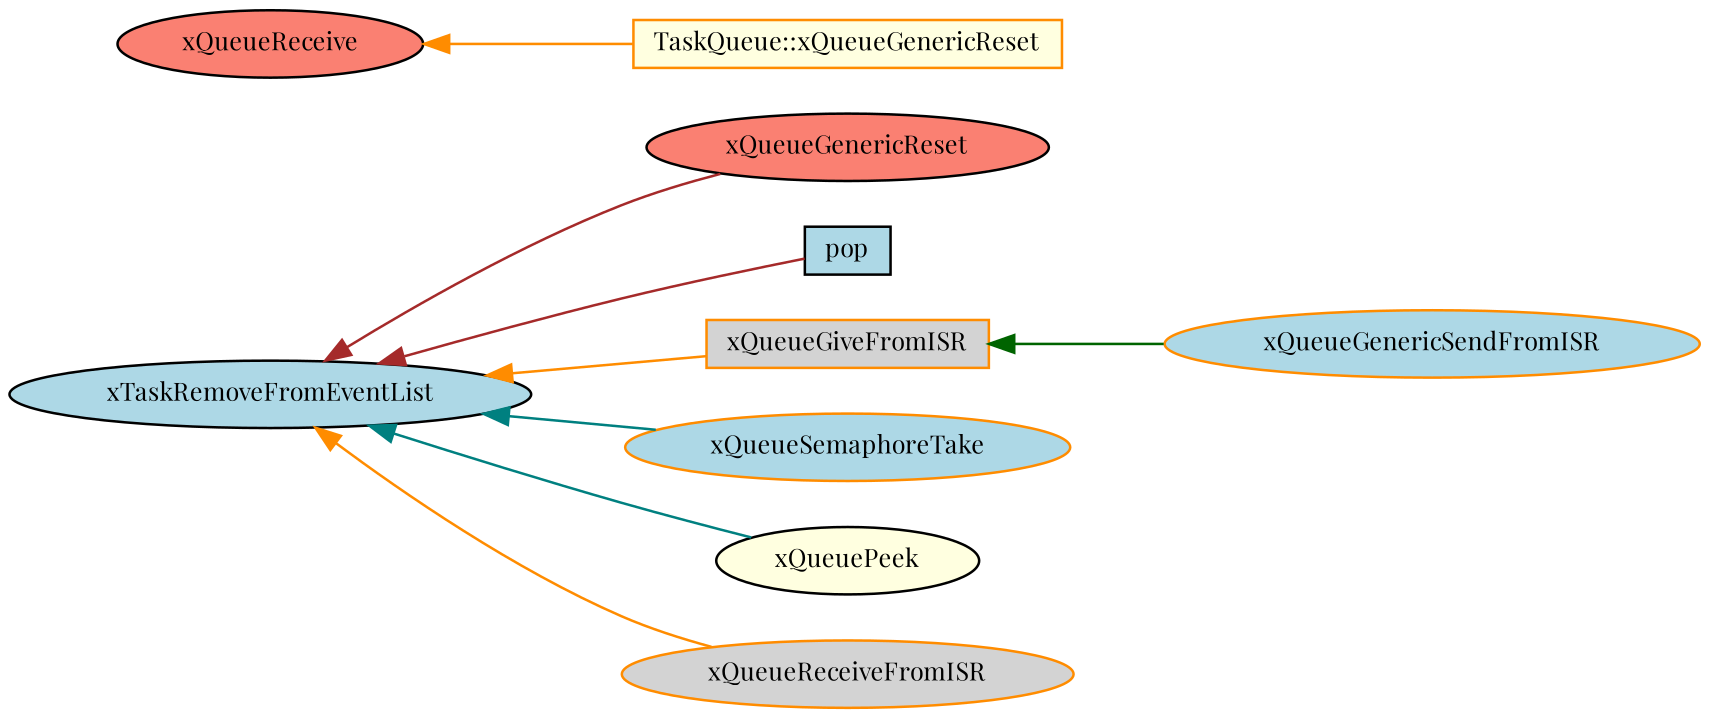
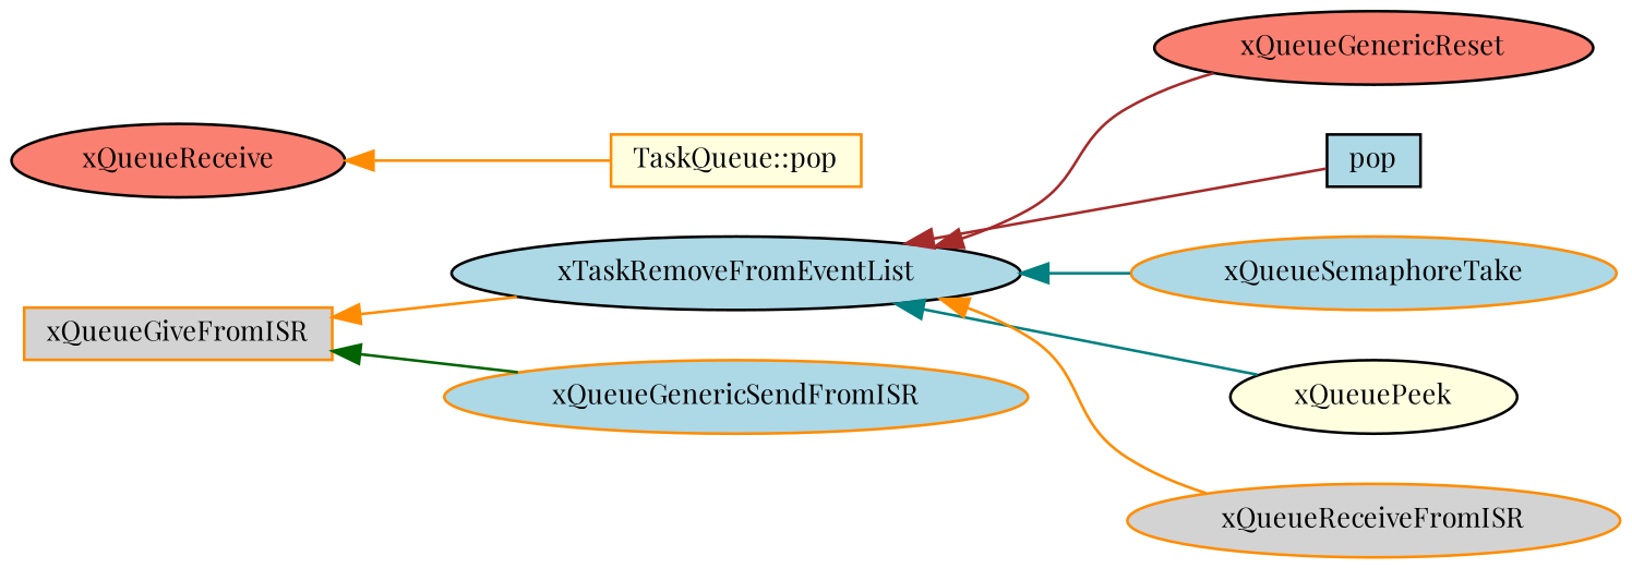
  digraph {
    fontname="Playfair Display"
    rankdir=LR
    node [color=black fillcolor=lightblue fontname="Playfair Display" fontsize=10 shape=ellipse style=filled]
    edge [color=darkorange dir=back fontname="Playfair Display" fontsize=10 labelfontname=Helvetica labelfontsize=10 style=solid]
    n1 [fontcolor=black height=0.2 label=xTaskRemoveFromEventList width=0.4]
    n2 [fillcolor=salmon height=0.2 label=xQueueGenericReset width=0.4]
    n3 [height=0.2 label=pop shape=box width=0.4]
    n4 [color=darkorange fillcolor=lightgrey height=0.2 label=xQueueGiveFromISR shape=box width=0.4]
    n5 [color=darkorange height=0.2 label=xQueueSemaphoreTake width=0.4]
    n6 [fillcolor=lightyellow height=0.2 label=xQueuePeek width=0.4]
    n7 [color=darkorange fillcolor=lightgrey height=0.2 label=xQueueReceiveFromISR width=0.4]
    n8 [color=darkorange height=0.2 label=xQueueGenericSendFromISR width=0.4]
    n9 [fillcolor=salmon height=0.2 label=xQueueReceive width=0.4]
-   n10 [color=darkorange fillcolor=lightyellow height=0.2 label="TaskQueue::xQueueGenericReset" shape=box width=0.4]
+   n10 [color=darkorange fillcolor=lightyellow height=0.2 label="TaskQueue::pop" shape=box width=0.4]
    n1 -> n2 [color=brown]
    n1 -> n3 [color=brown]
-   n1 -> n4
+   n4 -> n1
    n1 -> n5 [color=teal]
    n1 -> n6 [color=teal]
    n1 -> n7
    n4 -> n8 [color=darkgreen]
    n9 -> n10
  }
